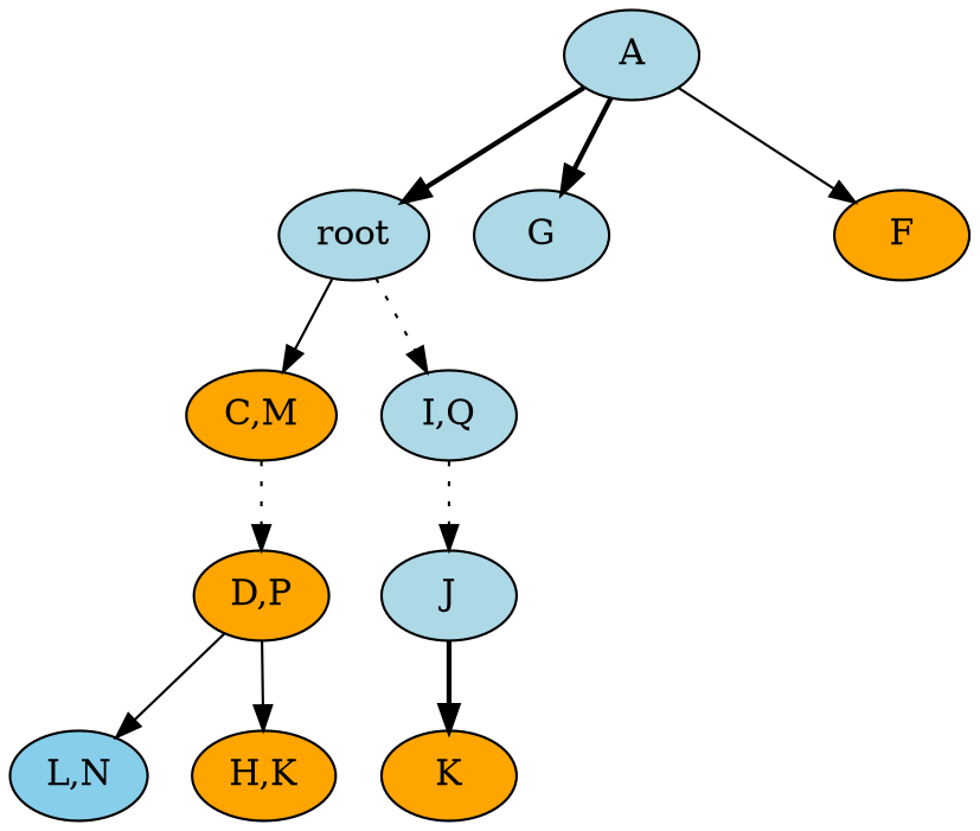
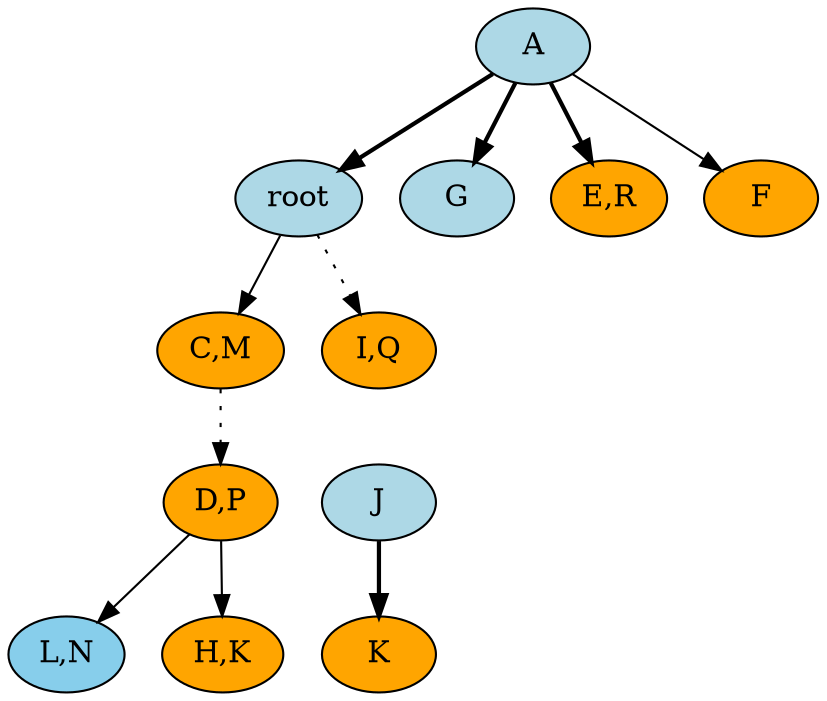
  strict digraph {
    node [fillcolor=orange style=filled]
    edge [style=solid]
    n1 [fillcolor=lightblue label=root]
    n2 [label="C,M"]
-   n3 [fillcolor=lightblue label="I,Q"]
+   n3 [label="I,Q"]
    n4 [label="D,P"]
    n5 [fillcolor=lightblue label=J]
    n6 [fillcolor=lightblue label=A]
    n7 [fillcolor=lightblue label=G]
+   n8 [label="E,R"]
    n9 [label=F]
    n10 [fillcolor=skyblue label="L,N"]
    n11 [label="H,K"]
    n12 [label=K]
    n1 -> n2
    n1 -> n3 [style=dotted]
    n2 -> n4 [style=dotted]
-   n3 -> n5 [style=dotted]
    n4 -> n10
    n4 -> n11
    n5 -> n12 [style=bold]
    n6 -> n1 [style=bold]
    n6 -> n7 [style=bold]
+   n6 -> n8 [style=bold]
    n6 -> n9
  }
